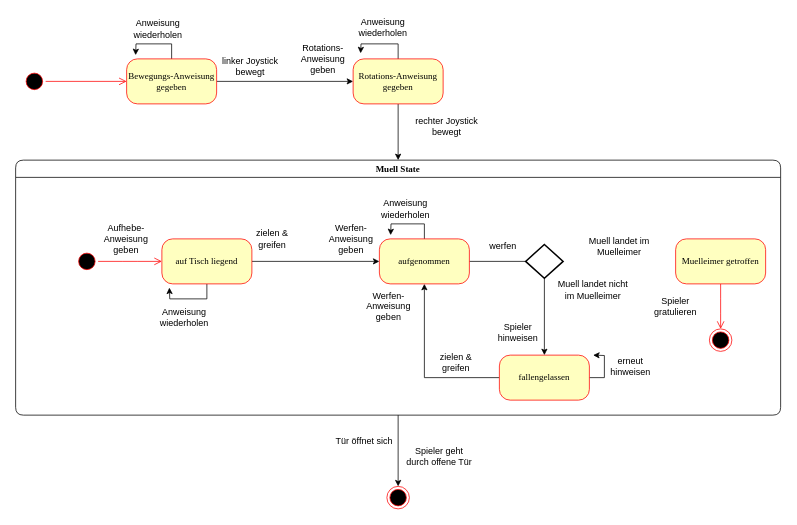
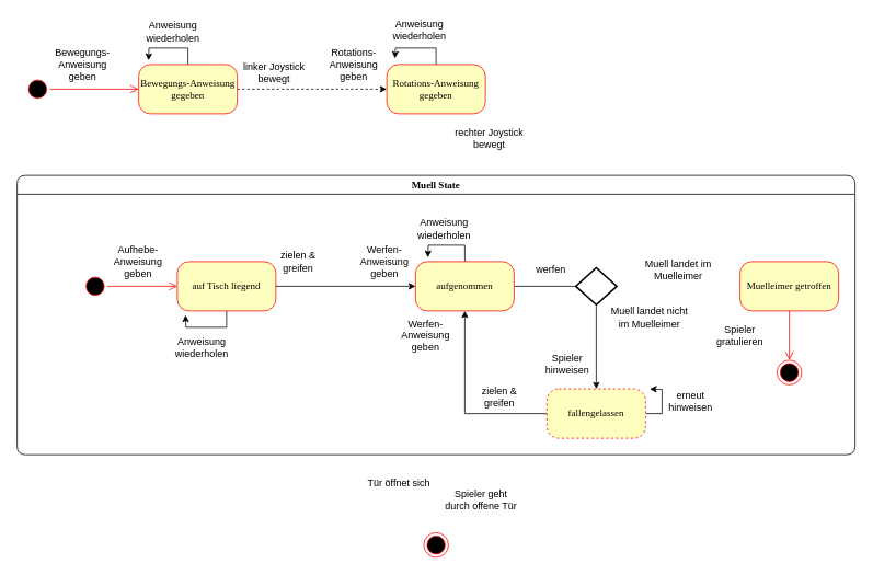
  <mxCell id="0" />
  <mxCell id="1" parent="0" />
  <mxCell id="2" value="" style="ellipse;html=1;shape=startState;fillColor=#000000;strokeColor=#ff0000;rounded=1;shadow=0;comic=0;labelBackgroundColor=none;fontFamily=Verdana;fontSize=12;fontColor=#000000;align=center;direction=south;" parent="1" vertex="1"><mxGeometry x="30" y="93" width="30" height="30" as="geometry" /></mxCell>
- <mxCell id="3" style="edgeStyle=orthogonalEdgeStyle;rounded=0;orthogonalLoop=1;jettySize=auto;html=1;exitX=1;exitY=0.5;exitDx=0;exitDy=0;entryX=0;entryY=0.5;entryDx=0;entryDy=0;" parent="1" source="5" target="44" edge="1"><mxGeometry relative="1" as="geometry"><mxPoint x="400" y="108" as="targetPoint" /></mxGeometry></mxCell>
+ <mxCell id="3" style="edgeStyle=orthogonalEdgeStyle;rounded=0;orthogonalLoop=1;jettySize=auto;html=1;exitX=1;exitY=0.5;exitDx=0;exitDy=0;entryX=0;entryY=0.5;entryDx=0;entryDy=0;dashed=1;" parent="1" source="5" target="44" edge="1"><mxGeometry relative="1" as="geometry"><mxPoint x="400" y="108" as="targetPoint" /></mxGeometry></mxCell>
  <mxCell id="4" style="edgeStyle=orthogonalEdgeStyle;rounded=0;orthogonalLoop=1;jettySize=auto;html=1;" parent="1" source="5" edge="1"><mxGeometry relative="1" as="geometry"><mxPoint x="180" y="73" as="targetPoint" /></mxGeometry></mxCell>
  <mxCell id="5" value="Bewegungs-Anweisung gegeben" style="rounded=1;whiteSpace=wrap;html=1;arcSize=24;fillColor=#ffffc0;strokeColor=#ff0000;shadow=0;comic=0;labelBackgroundColor=none;fontFamily=Verdana;fontSize=12;fontColor=#000000;align=center;" parent="1" vertex="1"><mxGeometry x="168" y="78" width="120" height="60" as="geometry" /></mxCell>
- <mxCell id="6" style="edgeStyle=orthogonalEdgeStyle;rounded=0;orthogonalLoop=1;jettySize=auto;html=1;entryX=0.5;entryY=0;entryDx=0;entryDy=0;" parent="1" source="7" target="41" edge="1"><mxGeometry relative="1" as="geometry"><mxPoint x="530" y="633" as="targetPoint" /></mxGeometry></mxCell>
  <mxCell id="7" value="Muell State" style="swimlane;whiteSpace=wrap;html=1;rounded=1;shadow=0;comic=0;labelBackgroundColor=none;strokeWidth=1;fontFamily=Verdana;fontSize=12;align=center;startSize=23;" parent="1" vertex="1"><mxGeometry x="20" y="213" width="1020" height="340" as="geometry"><mxRectangle x="95" y="495" width="100" height="30" as="alternateBounds" /></mxGeometry></mxCell>
  <mxCell id="8" style="edgeStyle=orthogonalEdgeStyle;rounded=0;orthogonalLoop=1;jettySize=auto;html=1;entryX=0;entryY=0.5;entryDx=0;entryDy=0;" parent="7" source="10" target="20" edge="1"><mxGeometry relative="1" as="geometry" /></mxCell>
  <mxCell id="9" style="edgeStyle=orthogonalEdgeStyle;rounded=0;orthogonalLoop=1;jettySize=auto;html=1;" edge="1" parent="7" source="10"><mxGeometry relative="1" as="geometry"><mxPoint x="205" y="170" as="targetPoint" /></mxGeometry></mxCell>
  <mxCell id="10" value="auf Tisch liegend" style="rounded=1;whiteSpace=wrap;html=1;arcSize=24;fillColor=#ffffc0;strokeColor=#ff0000;shadow=0;comic=0;labelBackgroundColor=none;fontFamily=Verdana;fontSize=12;fontColor=#000000;align=center;" parent="7" vertex="1"><mxGeometry x="195" y="105" width="120" height="60" as="geometry" /></mxCell>
  <mxCell id="11" value="" style="ellipse;html=1;shape=endState;fillColor=#000000;strokeColor=#ff0000;rounded=1;shadow=0;comic=0;labelBackgroundColor=none;fontFamily=Verdana;fontSize=12;fontColor=#000000;align=center;" parent="7" vertex="1"><mxGeometry x="925" y="225" width="30" height="30" as="geometry" /></mxCell>
  <mxCell id="12" style="edgeStyle=elbowEdgeStyle;html=1;labelBackgroundColor=none;endArrow=open;endSize=8;strokeColor=#ff0000;fontFamily=Verdana;fontSize=12;align=left;" parent="7" source="13" target="10" edge="1"><mxGeometry relative="1" as="geometry" /></mxCell>
  <mxCell id="13" value="" style="ellipse;html=1;shape=startState;fillColor=#000000;strokeColor=#ff0000;rounded=1;shadow=0;comic=0;labelBackgroundColor=none;fontFamily=Verdana;fontSize=12;fontColor=#000000;align=center;direction=south;" parent="7" vertex="1"><mxGeometry x="80" y="120" width="30" height="30" as="geometry" /></mxCell>
  <mxCell id="14" style="edgeStyle=orthogonalEdgeStyle;rounded=0;orthogonalLoop=1;jettySize=auto;html=1;" parent="7" source="16" target="20" edge="1"><mxGeometry relative="1" as="geometry" /></mxCell>
  <mxCell id="15" style="edgeStyle=orthogonalEdgeStyle;rounded=0;orthogonalLoop=1;jettySize=auto;html=1;" edge="1" parent="7" source="16"><mxGeometry relative="1" as="geometry"><mxPoint x="770" y="260" as="targetPoint" /></mxGeometry></mxCell>
- <mxCell id="16" value="fallengelassen" style="rounded=1;whiteSpace=wrap;html=1;arcSize=24;fillColor=#ffffc0;strokeColor=#ff0000;shadow=0;comic=0;labelBackgroundColor=none;fontFamily=Verdana;fontSize=12;fontColor=#000000;align=center;" parent="7" vertex="1"><mxGeometry x="645" y="260" width="120" height="60" as="geometry" /></mxCell>
+ <mxCell id="16" value="fallengelassen" style="rounded=1;whiteSpace=wrap;html=1;arcSize=24;fillColor=#ffffc0;strokeColor=#ff0000;shadow=0;comic=0;labelBackgroundColor=none;fontFamily=Verdana;fontSize=12;fontColor=#000000;align=center;dashed=1;" parent="7" vertex="1"><mxGeometry x="645" y="260" width="120" height="60" as="geometry" /></mxCell>
  <mxCell id="17" style="edgeStyle=elbowEdgeStyle;html=1;labelBackgroundColor=none;endArrow=open;endSize=8;strokeColor=#ff0000;fontFamily=Verdana;fontSize=12;align=left;" parent="7" source="21" target="11" edge="1"><mxGeometry relative="1" as="geometry" /></mxCell>
  <mxCell id="18" style="edgeStyle=orthogonalEdgeStyle;rounded=0;orthogonalLoop=1;jettySize=auto;html=1;entryX=0.5;entryY=0;entryDx=0;entryDy=0;" parent="7" source="20" target="16" edge="1"><mxGeometry relative="1" as="geometry"><mxPoint x="545" y="230" as="targetPoint" /></mxGeometry></mxCell>
  <mxCell id="19" style="edgeStyle=orthogonalEdgeStyle;rounded=0;orthogonalLoop=1;jettySize=auto;html=1;" edge="1" parent="7" source="20"><mxGeometry relative="1" as="geometry"><mxPoint x="500" y="100" as="targetPoint" /></mxGeometry></mxCell>
  <mxCell id="20" value="aufgenommen" style="rounded=1;whiteSpace=wrap;html=1;arcSize=24;fillColor=#ffffc0;strokeColor=#ff0000;shadow=0;comic=0;labelBackgroundColor=none;fontFamily=Verdana;fontSize=12;fontColor=#000000;align=center;" parent="7" vertex="1"><mxGeometry x="485" y="105" width="120" height="60" as="geometry" /></mxCell>
  <mxCell id="21" value="Muelleimer getroffen" style="rounded=1;whiteSpace=wrap;html=1;arcSize=24;fillColor=#ffffc0;strokeColor=#ff0000;shadow=0;comic=0;labelBackgroundColor=none;fontFamily=Verdana;fontSize=12;fontColor=#000000;align=center;" parent="7" vertex="1"><mxGeometry x="880" y="105" width="120" height="60" as="geometry" /></mxCell>
  <mxCell id="22" value="zielen &amp;amp; greifen" style="text;html=1;align=center;verticalAlign=middle;whiteSpace=wrap;rounded=0;" parent="7" vertex="1"><mxGeometry x="550" y="255" width="75" height="30" as="geometry" /></mxCell>
  <mxCell id="23" value="werfen" style="text;html=1;align=center;verticalAlign=middle;whiteSpace=wrap;rounded=0;" parent="7" vertex="1"><mxGeometry x="610" y="100" width="80" height="30" as="geometry" /></mxCell>
  <mxCell id="24" value="zielen &amp;amp; greifen" style="text;html=1;align=center;verticalAlign=middle;whiteSpace=wrap;rounded=0;" parent="7" vertex="1"><mxGeometry x="305" y="90" width="75" height="30" as="geometry" /></mxCell>
  <mxCell id="25" value="" style="strokeWidth=2;html=1;shape=mxgraph.flowchart.decision;whiteSpace=wrap;" parent="7" vertex="1"><mxGeometry x="680" y="112.5" width="50" height="45" as="geometry" /></mxCell>
  <mxCell id="26" value="Muell landet im Muelleimer" style="text;html=1;align=center;verticalAlign=middle;whiteSpace=wrap;rounded=0;" parent="7" vertex="1"><mxGeometry x="760" y="100" width="90" height="30" as="geometry" /></mxCell>
  <mxCell id="27" value="Muell landet nicht im Muelleimer" style="text;html=1;align=center;verticalAlign=middle;whiteSpace=wrap;rounded=0;" parent="7" vertex="1"><mxGeometry x="720" y="157.5" width="100" height="30" as="geometry" /></mxCell>
  <mxCell id="28" value="Aufhebe-Anweisung geben" style="text;html=1;align=center;verticalAlign=middle;whiteSpace=wrap;rounded=0;" vertex="1" parent="7"><mxGeometry x="110" y="90" width="75" height="30" as="geometry" /></mxCell>
  <mxCell id="29" value="Anweisung wiederholen" style="text;html=1;align=center;verticalAlign=middle;whiteSpace=wrap;rounded=0;" vertex="1" parent="7"><mxGeometry x="195" y="195" width="60" height="30" as="geometry" /></mxCell>
  <mxCell id="30" value="Werfen-Anweisung geben" style="text;html=1;align=center;verticalAlign=middle;whiteSpace=wrap;rounded=0;" vertex="1" parent="7"><mxGeometry x="410" y="90" width="75" height="30" as="geometry" /></mxCell>
  <mxCell id="31" value="Anweisung wiederholen" style="text;html=1;align=center;verticalAlign=middle;whiteSpace=wrap;rounded=0;" vertex="1" parent="7"><mxGeometry x="490" y="50" width="60" height="30" as="geometry" /></mxCell>
  <mxCell id="32" value="Spieler hinweisen" style="text;html=1;align=center;verticalAlign=middle;whiteSpace=wrap;rounded=0;" vertex="1" parent="7"><mxGeometry x="640" y="215" width="60" height="30" as="geometry" /></mxCell>
  <mxCell id="33" value="erneut hinweisen" style="text;html=1;align=center;verticalAlign=middle;whiteSpace=wrap;rounded=0;" vertex="1" parent="7"><mxGeometry x="790" y="260" width="60" height="30" as="geometry" /></mxCell>
  <mxCell id="34" value="Werfen-Anweisung geben" style="text;html=1;align=center;verticalAlign=middle;whiteSpace=wrap;rounded=0;" vertex="1" parent="7"><mxGeometry x="460" y="180" width="75" height="30" as="geometry" /></mxCell>
  <mxCell id="35" value="Spieler gratulieren" style="text;html=1;align=center;verticalAlign=middle;whiteSpace=wrap;rounded=0;" vertex="1" parent="7"><mxGeometry x="835" y="180" width="90" height="30" as="geometry" /></mxCell>
  <mxCell id="36" value="" style="edgeStyle=orthogonalEdgeStyle;html=1;verticalAlign=bottom;endArrow=open;endSize=8;strokeColor=#ff0000;rounded=0;exitX=0.5;exitY=0;exitDx=0;exitDy=0;entryX=0;entryY=0.5;entryDx=0;entryDy=0;" parent="1" source="2" target="5" edge="1"><mxGeometry relative="1" as="geometry"><mxPoint x="510" y="173" as="targetPoint" /><mxPoint x="250" y="193" as="sourcePoint" /></mxGeometry></mxCell>
  <mxCell id="37" value="linker Joystick bewegt" style="text;html=1;align=center;verticalAlign=middle;whiteSpace=wrap;rounded=0;" parent="1" vertex="1"><mxGeometry x="288" y="73" width="90" height="30" as="geometry" /></mxCell>
  <mxCell id="38" value="rechter Joystick bewegt" style="text;html=1;align=center;verticalAlign=middle;whiteSpace=wrap;rounded=0;" parent="1" vertex="1"><mxGeometry x="550" y="153" width="90" height="30" as="geometry" /></mxCell>
  <mxCell id="39" value="Spieler geht durch offene Tür" style="text;html=1;align=center;verticalAlign=middle;whiteSpace=wrap;rounded=0;" parent="1" vertex="1"><mxGeometry x="540" y="593" width="90" height="30" as="geometry" /></mxCell>
  <mxCell id="40" value="Anweisung wiederholen" style="text;html=1;align=center;verticalAlign=middle;whiteSpace=wrap;rounded=0;" parent="1" vertex="1"><mxGeometry x="180" y="23" width="60" height="30" as="geometry" /></mxCell>
  <mxCell id="41" value="a" style="ellipse;html=1;shape=endState;fillColor=#000000;strokeColor=#ff0000;" parent="1" vertex="1"><mxGeometry x="515" y="648" width="30" height="30" as="geometry" /></mxCell>
- <mxCell id="42" style="edgeStyle=orthogonalEdgeStyle;rounded=0;orthogonalLoop=1;jettySize=auto;html=1;" parent="1" source="44" target="7" edge="1"><mxGeometry relative="1" as="geometry"><mxPoint x="733" y="108" as="targetPoint" /></mxGeometry></mxCell>
  <mxCell id="43" style="edgeStyle=orthogonalEdgeStyle;rounded=0;orthogonalLoop=1;jettySize=auto;html=1;" parent="1" source="44" edge="1"><mxGeometry relative="1" as="geometry"><mxPoint x="480" y="70.5" as="targetPoint" /></mxGeometry></mxCell>
  <mxCell id="44" value="Rotations-Anweisung gegeben" style="rounded=1;whiteSpace=wrap;html=1;arcSize=24;fillColor=#ffffc0;strokeColor=#ff0000;shadow=0;comic=0;labelBackgroundColor=none;fontFamily=Verdana;fontSize=12;fontColor=#000000;align=center;" parent="1" vertex="1"><mxGeometry x="470" y="78" width="120" height="60" as="geometry" /></mxCell>
  <mxCell id="45" value="Anweisung wiederholen" style="text;html=1;align=center;verticalAlign=middle;whiteSpace=wrap;rounded=0;" parent="1" vertex="1"><mxGeometry x="480" y="20.5" width="60" height="30" as="geometry" /></mxCell>
+ <mxCell id="46" value="Bewegungs-Anweisung geben" style="text;html=1;align=center;verticalAlign=middle;whiteSpace=wrap;rounded=0;" parent="1" vertex="1"><mxGeometry x="70" y="63" width="60" height="30" as="geometry" /></mxCell>
  <mxCell id="47" value="Rotations-Anweisung geben" style="text;html=1;align=center;verticalAlign=middle;whiteSpace=wrap;rounded=0;" parent="1" vertex="1"><mxGeometry x="400" y="63" width="60" height="30" as="geometry" /></mxCell>
  <mxCell id="48" value="Tür öffnet sich" style="text;html=1;align=center;verticalAlign=middle;whiteSpace=wrap;rounded=0;" vertex="1" parent="1"><mxGeometry x="440" y="573" width="90" height="30" as="geometry" /></mxCell>
